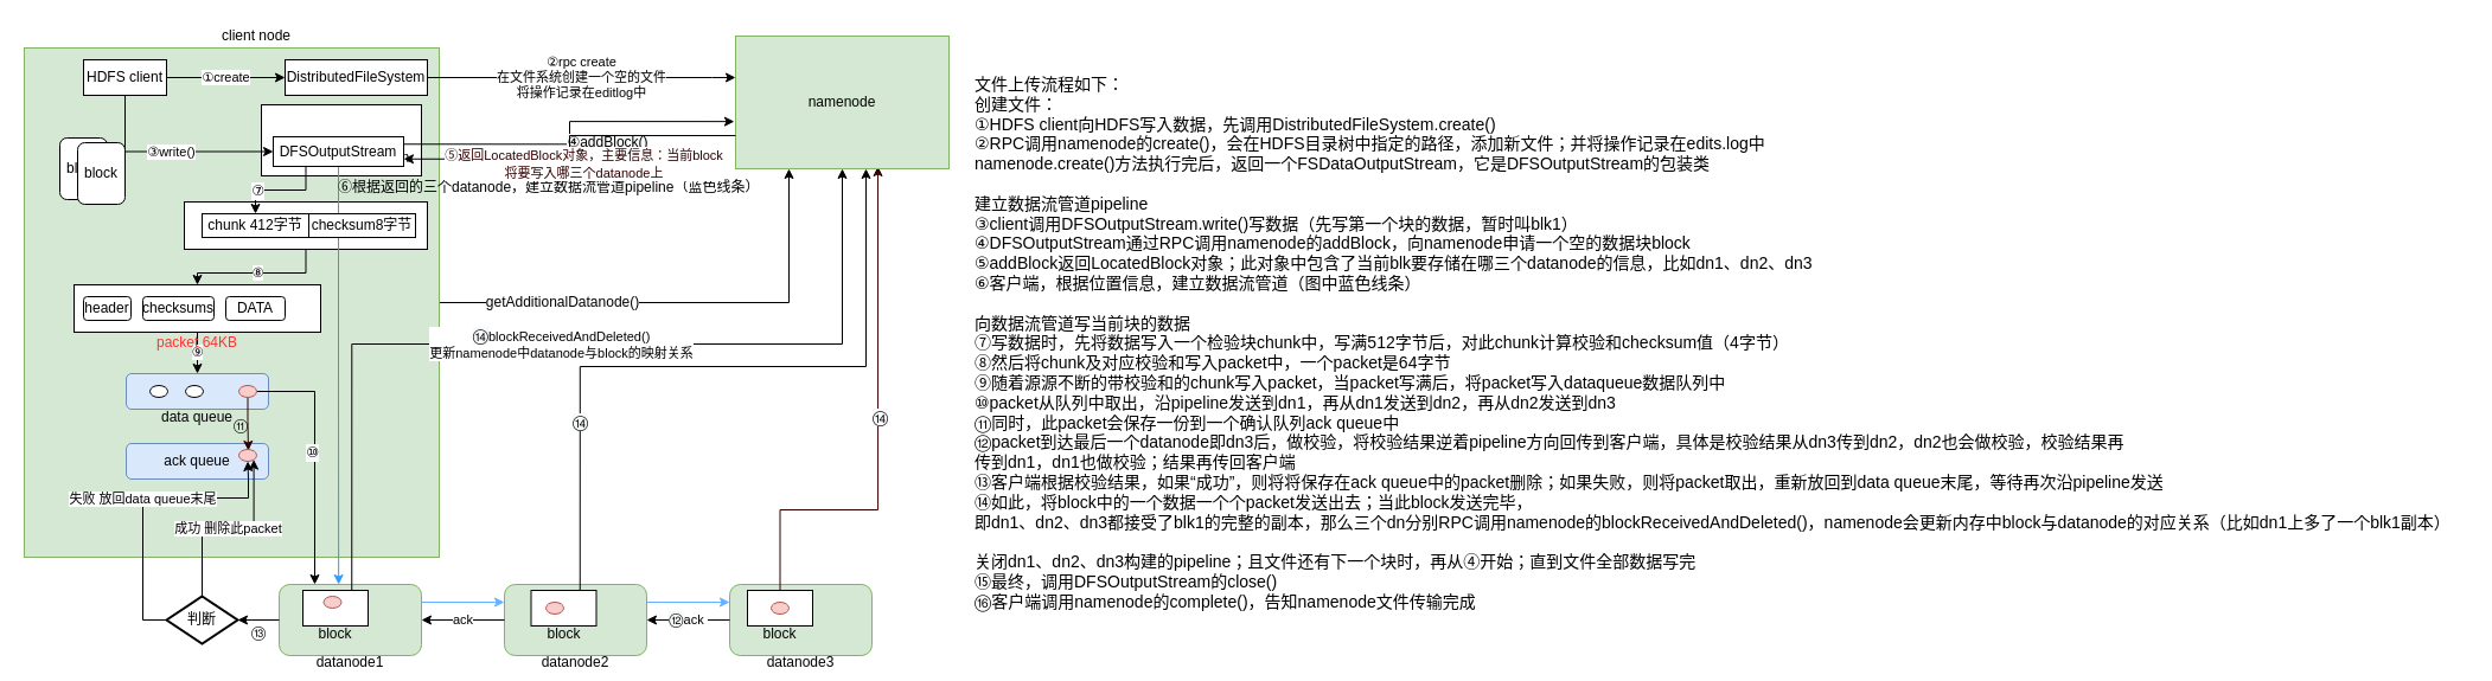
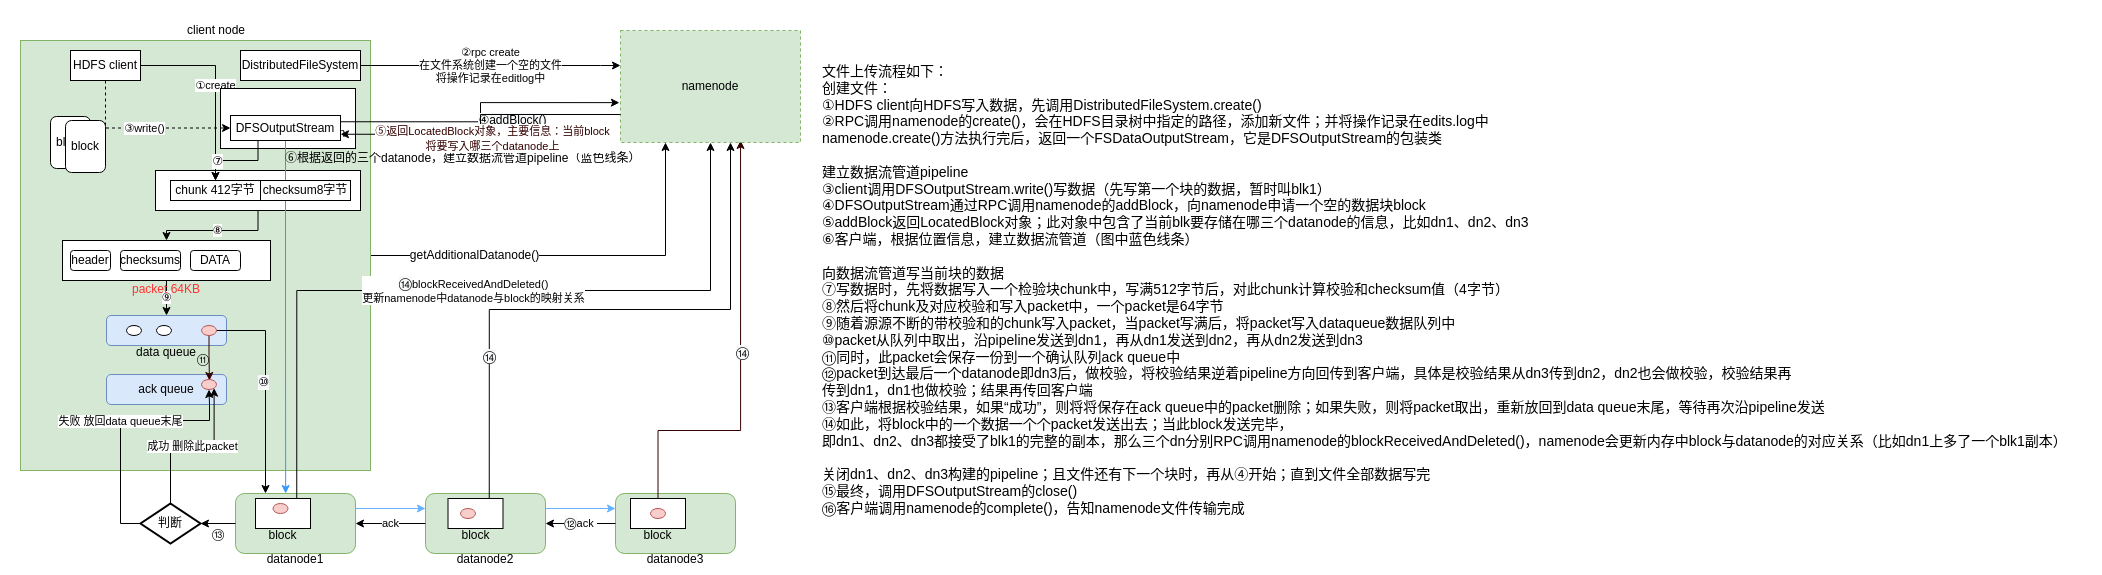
  <mxCell id="0" />
  <mxCell id="1" parent="0" />
  <mxCell id="2" value="&lt;br&gt;&lt;br&gt;&lt;br&gt;&lt;br&gt;&lt;br&gt;datanode3" style="rounded=1;whiteSpace=wrap;html=1;fillColor=#d5e8d4;strokeColor=#82b366;" vertex="1" parent="1"><mxGeometry x="615" y="493" width="120" height="60" as="geometry" /></mxCell>
  <mxCell id="3" style="edgeStyle=orthogonalEdgeStyle;rounded=0;orthogonalLoop=1;jettySize=auto;html=1;exitX=0.5;exitY=0;exitDx=0;exitDy=0;entryX=0.667;entryY=0.982;entryDx=0;entryDy=0;entryPerimeter=0;strokeColor=#330000;" edge="1" parent="1" source="5" target="18"><mxGeometry relative="1" as="geometry"><Array as="points"><mxPoint x="657" y="430" /><mxPoint x="740" y="430" /></Array></mxGeometry></mxCell>
  <mxCell id="4" value="&lt;span style=&quot;font-size: 13px ; text-align: left ; background-color: rgb(248 , 249 , 250)&quot;&gt;⑭&lt;/span&gt;" style="text;html=1;resizable=0;points=[];align=center;verticalAlign=middle;labelBackgroundColor=#ffffff;" vertex="1" connectable="0" parent="3"><mxGeometry x="0.041" y="-1" relative="1" as="geometry"><mxPoint as="offset" /></mxGeometry></mxCell>
  <mxCell id="5" value="&lt;br&gt;&lt;br&gt;&lt;br&gt;block" style="rounded=0;whiteSpace=wrap;html=1;" vertex="1" parent="1"><mxGeometry x="630" y="498" width="55" height="30" as="geometry" /></mxCell>
  <mxCell id="6" value="&lt;br&gt;&lt;br&gt;&lt;br&gt;&lt;br&gt;&lt;br&gt;datanode2" style="rounded=1;whiteSpace=wrap;html=1;fillColor=#d5e8d4;strokeColor=#82b366;" vertex="1" parent="1"><mxGeometry x="425" y="493" width="120" height="60" as="geometry" /></mxCell>
  <mxCell id="7" style="edgeStyle=orthogonalEdgeStyle;rounded=0;orthogonalLoop=1;jettySize=auto;html=1;exitX=0.75;exitY=0;exitDx=0;exitDy=0;" edge="1" parent="1" source="9" target="18"><mxGeometry relative="1" as="geometry"><Array as="points"><mxPoint x="489" y="309" /><mxPoint x="730" y="309" /></Array></mxGeometry></mxCell>
  <mxCell id="8" value="&lt;span style=&quot;font-size: 13px ; text-align: left ; background-color: rgb(248 , 249 , 250)&quot;&gt;⑭&lt;/span&gt;" style="text;html=1;resizable=0;points=[];align=center;verticalAlign=middle;labelBackgroundColor=#ffffff;" vertex="1" connectable="0" parent="7"><mxGeometry x="-0.521" relative="1" as="geometry"><mxPoint as="offset" /></mxGeometry></mxCell>
  <mxCell id="9" value="&lt;br&gt;&lt;br&gt;&lt;br&gt;block" style="rounded=0;whiteSpace=wrap;html=1;" vertex="1" parent="1"><mxGeometry x="447.5" y="498" width="55" height="30" as="geometry" /></mxCell>
  <mxCell id="10" value="&lt;br&gt;&lt;br&gt;&lt;br&gt;&lt;br&gt;&lt;br&gt;datanode1" style="rounded=1;whiteSpace=wrap;html=1;fillColor=#d5e8d4;strokeColor=#82b366;" vertex="1" parent="1"><mxGeometry x="235" y="493" width="120" height="60" as="geometry" /></mxCell>
  <mxCell id="11" value="&lt;br&gt;&lt;br&gt;&lt;br&gt;block" style="rounded=0;whiteSpace=wrap;html=1;" vertex="1" parent="1"><mxGeometry x="255" y="498" width="55" height="30" as="geometry" /></mxCell>
  <mxCell id="12" style="edgeStyle=orthogonalEdgeStyle;rounded=0;orthogonalLoop=1;jettySize=auto;html=1;entryX=0.25;entryY=1;entryDx=0;entryDy=0;" edge="1" parent="1" source="14" target="18"><mxGeometry relative="1" as="geometry" /></mxCell>
  <mxCell id="13" value="getAdditionalDatanode()" style="text;html=1;resizable=0;points=[];align=center;verticalAlign=middle;labelBackgroundColor=#ffffff;" vertex="1" connectable="0" parent="12"><mxGeometry x="-0.493" y="1" relative="1" as="geometry"><mxPoint as="offset" /></mxGeometry></mxCell>
  <mxCell id="14" value="" style="rounded=0;whiteSpace=wrap;html=1;fillColor=#d5e8d4;strokeColor=#82b366;" vertex="1" parent="1"><mxGeometry x="20" y="40" width="350" height="430" as="geometry" /></mxCell>
  <mxCell id="15" value="⑧" style="edgeStyle=orthogonalEdgeStyle;rounded=0;orthogonalLoop=1;jettySize=auto;html=1;exitX=0.5;exitY=1;exitDx=0;exitDy=0;entryX=0.5;entryY=0;entryDx=0;entryDy=0;" edge="1" parent="1" source="16" target="40"><mxGeometry relative="1" as="geometry" /></mxCell>
  <mxCell id="16" value="" style="rounded=0;whiteSpace=wrap;html=1;" vertex="1" parent="1"><mxGeometry x="155" y="170" width="205" height="40" as="geometry" /></mxCell>
  <mxCell id="17" value="client node" style="text;html=1;resizable=0;points=[];autosize=1;align=left;verticalAlign=top;spacingTop=-4;" vertex="1" parent="1"><mxGeometry x="185" y="20" width="70" height="20" as="geometry" /></mxCell>
- <mxCell id="18" value="namenode" style="rounded=0;whiteSpace=wrap;html=1;fillColor=#d5e8d4;strokeColor=#82b366;" vertex="1" parent="1"><mxGeometry x="620" y="30" width="180" height="112" as="geometry" /></mxCell>
+ <mxCell id="18" value="namenode" style="rounded=0;whiteSpace=wrap;html=1;fillColor=#d5e8d4;strokeColor=#82b366;dashed=1;" vertex="1" parent="1"><mxGeometry x="620" y="30" width="180" height="112" as="geometry" /></mxCell>
  <mxCell id="19" style="edgeStyle=orthogonalEdgeStyle;rounded=0;orthogonalLoop=1;jettySize=auto;html=1;exitX=1;exitY=0.25;exitDx=0;exitDy=0;entryX=0;entryY=0.25;entryDx=0;entryDy=0;strokeColor=#66B2FF;" edge="1" parent="1" source="10" target="6"><mxGeometry relative="1" as="geometry" /></mxCell>
  <mxCell id="20" style="edgeStyle=orthogonalEdgeStyle;rounded=0;orthogonalLoop=1;jettySize=auto;html=1;exitX=0;exitY=0.5;exitDx=0;exitDy=0;" edge="1" parent="1" source="10" target="54"><mxGeometry relative="1" as="geometry"><mxPoint x="210.034" y="523.276" as="targetPoint" /></mxGeometry></mxCell>
  <mxCell id="21" style="edgeStyle=orthogonalEdgeStyle;rounded=0;orthogonalLoop=1;jettySize=auto;html=1;exitX=1;exitY=0.25;exitDx=0;exitDy=0;entryX=0;entryY=0.25;entryDx=0;entryDy=0;strokeColor=#66B2FF;" edge="1" parent="1" source="6" target="2"><mxGeometry relative="1" as="geometry" /></mxCell>
  <mxCell id="22" value="ack" style="edgeStyle=orthogonalEdgeStyle;rounded=0;orthogonalLoop=1;jettySize=auto;html=1;exitX=0;exitY=0.5;exitDx=0;exitDy=0;entryX=1;entryY=0.5;entryDx=0;entryDy=0;" edge="1" parent="1" source="6" target="10"><mxGeometry relative="1" as="geometry" /></mxCell>
  <mxCell id="23" value="&lt;span style=&quot;font-size: 12px ; text-align: left ; background-color: rgb(248 , 249 , 250)&quot;&gt;⑫&lt;/span&gt;ack&amp;nbsp;" style="edgeStyle=orthogonalEdgeStyle;rounded=0;orthogonalLoop=1;jettySize=auto;html=1;exitX=0;exitY=0.5;exitDx=0;exitDy=0;" edge="1" parent="1" source="2" target="6"><mxGeometry relative="1" as="geometry" /></mxCell>
- <mxCell id="24" value="①create" style="edgeStyle=orthogonalEdgeStyle;rounded=0;orthogonalLoop=1;jettySize=auto;html=1;exitX=1;exitY=0.5;exitDx=0;exitDy=0;entryX=0;entryY=0.5;entryDx=0;entryDy=0;" edge="1" parent="1" source="25" target="27"><mxGeometry relative="1" as="geometry" /></mxCell>
+ <mxCell id="24" value="①create" style="edgeStyle=orthogonalEdgeStyle;rounded=0;orthogonalLoop=1;jettySize=auto;html=1;exitX=1;exitY=0.5;exitDx=0;exitDy=0;" edge="1" parent="1" source="25" target="37"><mxGeometry relative="1" as="geometry" /></mxCell>
  <mxCell id="25" value="HDFS client" style="rounded=0;whiteSpace=wrap;html=1;" vertex="1" parent="1"><mxGeometry x="70" y="50" width="70" height="30" as="geometry" /></mxCell>
  <mxCell id="26" value="②rpc create&lt;br&gt;在文件系统创建一个空的文件&lt;br&gt;将操作记录在editlog中" style="edgeStyle=orthogonalEdgeStyle;rounded=0;orthogonalLoop=1;jettySize=auto;html=1;exitX=1;exitY=0.5;exitDx=0;exitDy=0;" edge="1" parent="1" source="27" target="18"><mxGeometry relative="1" as="geometry"><Array as="points"><mxPoint x="600" y="65" /><mxPoint x="600" y="65" /></Array></mxGeometry></mxCell>
  <mxCell id="27" value="DistributedFileSystem" style="rounded=0;whiteSpace=wrap;html=1;" vertex="1" parent="1"><mxGeometry x="240" y="50" width="120" height="30" as="geometry" /></mxCell>
  <mxCell id="28" value="&lt;br&gt;&lt;br&gt;FSDataOutputStream" style="rounded=0;whiteSpace=wrap;html=1;" vertex="1" parent="1"><mxGeometry x="220" y="88" width="135" height="60" as="geometry" /></mxCell>
  <mxCell id="29" style="edgeStyle=orthogonalEdgeStyle;rounded=0;orthogonalLoop=1;jettySize=auto;html=1;exitX=0.5;exitY=1;exitDx=0;exitDy=0;entryX=0.418;entryY=0;entryDx=0;entryDy=0;entryPerimeter=0;strokeColor=#3399FF;" edge="1" parent="1" source="34" target="10"><mxGeometry relative="1" as="geometry" /></mxCell>
  <mxCell id="30" style="edgeStyle=orthogonalEdgeStyle;rounded=0;orthogonalLoop=1;jettySize=auto;html=1;exitX=0.25;exitY=1;exitDx=0;exitDy=0;entryX=0.5;entryY=0;entryDx=0;entryDy=0;" edge="1" parent="1" source="34" target="37"><mxGeometry relative="1" as="geometry" /></mxCell>
  <mxCell id="31" value="⑦" style="text;html=1;resizable=0;points=[];align=center;verticalAlign=middle;labelBackgroundColor=#ffffff;" vertex="1" connectable="0" parent="30"><mxGeometry x="0.528" y="1" relative="1" as="geometry"><mxPoint as="offset" /></mxGeometry></mxCell>
  <mxCell id="32" style="edgeStyle=orthogonalEdgeStyle;rounded=0;orthogonalLoop=1;jettySize=auto;html=1;exitX=1;exitY=0.25;exitDx=0;exitDy=0;entryX=-0.006;entryY=0.644;entryDx=0;entryDy=0;entryPerimeter=0;" edge="1" parent="1" source="34" target="18"><mxGeometry relative="1" as="geometry" /></mxCell>
  <mxCell id="33" value="&lt;span style=&quot;text-align: left ; background-color: rgb(248 , 249 , 250)&quot;&gt;④addBlock()&lt;/span&gt;" style="text;html=1;resizable=0;points=[];align=center;verticalAlign=middle;labelBackgroundColor=#ffffff;" vertex="1" connectable="0" parent="32"><mxGeometry x="-0.077" relative="1" as="geometry"><mxPoint x="33.5" y="-1.5" as="offset" /></mxGeometry></mxCell>
  <mxCell id="34" value="DFSOutputStream" style="rounded=0;whiteSpace=wrap;html=1;" vertex="1" parent="1"><mxGeometry x="230" y="115" width="110" height="25" as="geometry" /></mxCell>
- <mxCell id="35" value="③write()" style="edgeStyle=orthogonalEdgeStyle;rounded=0;orthogonalLoop=1;jettySize=auto;html=1;exitX=0.5;exitY=1;exitDx=0;exitDy=0;entryX=0;entryY=0.5;entryDx=0;entryDy=0;" edge="1" parent="1" source="25" target="34"><mxGeometry relative="1" as="geometry" /></mxCell>
+ <mxCell id="35" value="③write()" style="edgeStyle=orthogonalEdgeStyle;rounded=0;orthogonalLoop=1;jettySize=auto;html=1;exitX=0.5;exitY=1;exitDx=0;exitDy=0;entryX=0;entryY=0.5;entryDx=0;entryDy=0;dashed=1;" edge="1" parent="1" source="25" target="34"><mxGeometry relative="1" as="geometry" /></mxCell>
  <mxCell id="36" value="⑥根据返回的三个datanode，建立数据流管道pipeline（蓝色线条）" style="text;html=1;resizable=0;points=[];autosize=1;align=left;verticalAlign=top;spacingTop=-4;" vertex="1" parent="1"><mxGeometry x="282.5" y="148" width="370" height="20" as="geometry" /></mxCell>
  <mxCell id="37" value="chunk 412字节" style="rounded=0;whiteSpace=wrap;html=1;" vertex="1" parent="1"><mxGeometry x="170" y="180" width="90" height="20" as="geometry" /></mxCell>
  <mxCell id="38" value="checksum8字节" style="rounded=0;whiteSpace=wrap;html=1;" vertex="1" parent="1"><mxGeometry x="260" y="180" width="90" height="20" as="geometry" /></mxCell>
  <mxCell id="39" value="⑨" style="edgeStyle=orthogonalEdgeStyle;rounded=0;orthogonalLoop=1;jettySize=auto;html=1;exitX=0.5;exitY=1;exitDx=0;exitDy=0;" edge="1" parent="1" source="40" target="44"><mxGeometry relative="1" as="geometry" /></mxCell>
  <mxCell id="40" value="&lt;span style=&quot;white-space: normal&quot;&gt;&lt;font color=&quot;#ff3333&quot;&gt;&lt;br&gt;&lt;br&gt;&lt;br&gt;&lt;br&gt;packet 64KB&lt;/font&gt;&lt;/span&gt;" style="rounded=0;whiteSpace=wrap;html=1;" vertex="1" parent="1"><mxGeometry x="62" y="240" width="208" height="40" as="geometry" /></mxCell>
  <mxCell id="41" value="header" style="rounded=1;whiteSpace=wrap;html=1;" vertex="1" parent="1"><mxGeometry x="70" y="250" width="40" height="20" as="geometry" /></mxCell>
  <mxCell id="42" value="checksums" style="rounded=1;whiteSpace=wrap;html=1;" vertex="1" parent="1"><mxGeometry x="120" y="250" width="60" height="20" as="geometry" /></mxCell>
  <mxCell id="43" value="DATA" style="rounded=1;whiteSpace=wrap;html=1;" vertex="1" parent="1"><mxGeometry x="190" y="250" width="50" height="20" as="geometry" /></mxCell>
  <mxCell id="44" value="&lt;br&gt;&lt;br&gt;&lt;br&gt;data queue" style="rounded=1;whiteSpace=wrap;html=1;fillColor=#dae8fc;strokeColor=#6c8ebf;" vertex="1" parent="1"><mxGeometry x="106" y="315" width="120" height="30" as="geometry" /></mxCell>
  <mxCell id="45" value="ack queue" style="rounded=1;whiteSpace=wrap;html=1;fillColor=#dae8fc;strokeColor=#6c8ebf;" vertex="1" parent="1"><mxGeometry x="106" y="374" width="120" height="30" as="geometry" /></mxCell>
  <mxCell id="46" style="edgeStyle=orthogonalEdgeStyle;rounded=0;orthogonalLoop=1;jettySize=auto;html=1;entryX=0.25;entryY=0;entryDx=0;entryDy=0;exitX=1;exitY=0.5;exitDx=0;exitDy=0;" edge="1" parent="1" source="59" target="10"><mxGeometry relative="1" as="geometry"><mxPoint x="210.034" y="314.759" as="sourcePoint" /></mxGeometry></mxCell>
  <mxCell id="47" value="&lt;span style=&quot;text-align: left ; background-color: rgb(248 , 249 , 250)&quot;&gt;⑩&lt;/span&gt;" style="text;html=1;resizable=0;points=[];align=center;verticalAlign=middle;labelBackgroundColor=#ffffff;" vertex="1" connectable="0" parent="46"><mxGeometry x="-0.057" y="-3" relative="1" as="geometry"><mxPoint as="offset" /></mxGeometry></mxCell>
  <mxCell id="48" value="" style="ellipse;whiteSpace=wrap;html=1;" vertex="1" parent="1"><mxGeometry x="156" y="325" width="15" height="10" as="geometry" /></mxCell>
  <mxCell id="49" value="" style="ellipse;whiteSpace=wrap;html=1;fillColor=#f8cecc;strokeColor=#b85450;" vertex="1" parent="1"><mxGeometry x="272.5" y="503" width="15" height="10" as="geometry" /></mxCell>
  <mxCell id="50" value="" style="ellipse;whiteSpace=wrap;html=1;fillColor=#f8cecc;strokeColor=#b85450;" vertex="1" parent="1"><mxGeometry x="460" y="508" width="15" height="10" as="geometry" /></mxCell>
  <mxCell id="51" value="" style="ellipse;whiteSpace=wrap;html=1;fillColor=#f8cecc;strokeColor=#b85450;" vertex="1" parent="1"><mxGeometry x="650" y="508" width="15" height="10" as="geometry" /></mxCell>
  <mxCell id="52" value="成功 删除此packet" style="edgeStyle=orthogonalEdgeStyle;rounded=0;orthogonalLoop=1;jettySize=auto;html=1;exitX=0.5;exitY=0;exitDx=0;exitDy=0;exitPerimeter=0;entryX=1;entryY=1;entryDx=0;entryDy=0;" edge="1" parent="1" source="54" target="64"><mxGeometry relative="1" as="geometry"><mxPoint x="212.793" y="380.276" as="targetPoint" /></mxGeometry></mxCell>
  <mxCell id="53" value="失败 放回data queue末尾" style="edgeStyle=orthogonalEdgeStyle;rounded=0;orthogonalLoop=1;jettySize=auto;html=1;exitX=0;exitY=0.5;exitDx=0;exitDy=0;exitPerimeter=0;entryX=0.5;entryY=1;entryDx=0;entryDy=0;" edge="1" parent="1" source="54" target="64"><mxGeometry relative="1" as="geometry"><mxPoint x="212.793" y="380.276" as="targetPoint" /><Array as="points"><mxPoint x="120" y="523" /><mxPoint x="120" y="420" /><mxPoint x="209" y="420" /><mxPoint x="209" y="404" /></Array></mxGeometry></mxCell>
  <mxCell id="54" value="判断" style="strokeWidth=2;html=1;shape=mxgraph.flowchart.decision;whiteSpace=wrap;" vertex="1" parent="1"><mxGeometry x="140" y="503" width="60" height="40" as="geometry" /></mxCell>
  <mxCell id="55" value="" style="ellipse;whiteSpace=wrap;html=1;" vertex="1" parent="1"><mxGeometry x="126" y="325" width="15" height="10" as="geometry" /></mxCell>
  <mxCell id="56" value="&lt;span style=&quot;font-size: 13px ; text-align: left ; background-color: rgb(248 , 249 , 250)&quot;&gt;⑭&lt;/span&gt;blockReceivedAndDeleted()&lt;br&gt;更新namenode中datanode与block的映射关系" style="edgeStyle=orthogonalEdgeStyle;rounded=0;orthogonalLoop=1;jettySize=auto;html=1;exitX=0.75;exitY=0;exitDx=0;exitDy=0;entryX=0.5;entryY=1;entryDx=0;entryDy=0;" edge="1" parent="1" source="11" target="18"><mxGeometry relative="1" as="geometry"><mxPoint x="710" y="150" as="targetPoint" /><Array as="points"><mxPoint x="296" y="290" /><mxPoint x="710" y="290" /></Array></mxGeometry></mxCell>
  <mxCell id="57" value="block" style="rounded=1;whiteSpace=wrap;html=1;" vertex="1" parent="1"><mxGeometry x="50" y="116" width="40" height="52" as="geometry" /></mxCell>
  <mxCell id="58" style="edgeStyle=orthogonalEdgeStyle;rounded=0;orthogonalLoop=1;jettySize=auto;html=1;exitX=0.5;exitY=1;exitDx=0;exitDy=0;entryX=0.858;entryY=0.2;entryDx=0;entryDy=0;entryPerimeter=0;strokeColor=#330000;" edge="1" parent="1" source="59" target="45"><mxGeometry relative="1" as="geometry" /></mxCell>
  <mxCell id="59" value="" style="ellipse;whiteSpace=wrap;html=1;fillColor=#f8cecc;strokeColor=#b85450;" vertex="1" parent="1"><mxGeometry x="201" y="325" width="15" height="10" as="geometry" /></mxCell>
  <mxCell id="60" value="block" style="rounded=1;whiteSpace=wrap;html=1;" vertex="1" parent="1"><mxGeometry x="65" y="120" width="40" height="52" as="geometry" /></mxCell>
  <mxCell id="61" value="&lt;font style=&quot;font-size: 14px&quot;&gt;文件上传流程如下：&lt;br&gt;创建文件：&lt;br&gt;①HDFS client向HDFS写入数据，先调用DistributedFileSystem.create()&lt;br&gt;②RPC调用namenode的create()，会在HDFS目录树中指定的路径，添加新文件；并将操作记录在edits.log中&lt;br&gt;namenode.create()方法执行完后，返回一个FSDataOutputStream，它是DFSOutputStream的包装类&lt;br&gt;&lt;br&gt;建立数据流管道pipeline&lt;br&gt;③client调用DFSOutputStream.write()写数据（先写第一个块的数据，暂时叫blk1）&lt;br&gt;④DFSOutputStream通过RPC调用namenode的addBlock，向namenode申请一个空的数据块block&lt;br&gt;⑤addBlock返回LocatedBlock对象；此对象中包含了当前blk要存储在哪三个datanode的信息，比如dn1、dn2、dn3&lt;br&gt;⑥客户端，根据位置信息，建立数据流管道（图中蓝色线条）&lt;br&gt;&lt;br&gt;向数据流管道写当前块的数据&lt;br&gt;⑦写数据时，先将数据写入一个检验块chunk中，写满512字节后，对此chunk计算校验和checksum值（4字节）&lt;br&gt;⑧然后将chunk及对应校验和写入packet中，一个packet是64字节&lt;br&gt;⑨随着源源不断的带校验和的chunk写入packet，当packet写满后，将packet写入dataqueue数据队列中&lt;br&gt;⑩packet从队列中取出，沿pipeline发送到dn1，再从dn1发送到dn2，再从dn2发送到dn3&lt;br&gt;⑪同时，此packet会保存一份到一个确认队列ack queue中&lt;br&gt;⑫packet到达最后一个datanode即dn3后，做校验，将校验结果逆着pipeline方向回传到客户端，具体是校验结果从dn3传到dn2，dn2也会做校验，校验结果再&lt;br&gt;传到dn1，dn1也做校验；结果再传回客户端&lt;br&gt;⑬客户端根据校验结果，如果“成功”，则将将保存在ack queue中的packet删除；如果失败，则将packet取出，重新放回到data queue末尾，等待再次沿pipeline发送&lt;br&gt;⑭如此，将block中的一个数据一个个packet发送出去；当此block发送完毕，&lt;br&gt;即dn1、dn2、dn3都接受了blk1的完整的副本，那么三个dn分别RPC调用namenode的blockReceivedAndDeleted()，namenode会更新内存中block与datanode的对应关系（比如dn1上多了一个blk1副本）&lt;br&gt;&lt;br&gt;关闭dn1、dn2、dn3构建的pipeline；且文件还有下一个块时，再从④开始；直到文件全部数据写完&lt;br&gt;⑮最终，调用DFSOutputStream的close()&lt;br&gt;⑯客户端调用namenode的complete()，告知namenode文件传输完成&lt;br&gt;&lt;br&gt;&lt;/font&gt;" style="text;html=1;resizable=0;points=[];autosize=1;align=left;verticalAlign=top;spacingTop=-4;" vertex="1" parent="1"><mxGeometry x="820" y="60" width="1260" height="420" as="geometry" /></mxCell>
  <mxCell id="62" style="edgeStyle=orthogonalEdgeStyle;rounded=0;orthogonalLoop=1;jettySize=auto;html=1;exitX=0;exitY=0.75;exitDx=0;exitDy=0;entryX=1;entryY=0.75;entryDx=0;entryDy=0;" edge="1" parent="1" source="18" target="34"><mxGeometry relative="1" as="geometry" /></mxCell>
  <mxCell id="63" value="&lt;span style=&quot;font-size: 11px;&quot;&gt;⑤返回LocatedBlock对象，主要信息：当前block&lt;/span&gt;&lt;br style=&quot;font-size: 11px;&quot;&gt;&lt;span style=&quot;font-size: 11px;&quot;&gt;将要写入哪三个datanode上&lt;/span&gt;" style="text;html=1;resizable=0;points=[];align=center;verticalAlign=middle;labelBackgroundColor=#ffffff;fontColor=#330000;" vertex="1" connectable="0" parent="62"><mxGeometry x="0.381" relative="1" as="geometry"><mxPoint x="58.5" y="4" as="offset" /></mxGeometry></mxCell>
  <mxCell id="64" value="" style="ellipse;whiteSpace=wrap;html=1;fillColor=#f8cecc;strokeColor=#b85450;" vertex="1" parent="1"><mxGeometry x="201" y="379" width="15" height="10" as="geometry" /></mxCell>
  <mxCell id="65" value="⑪" style="text;html=1;" vertex="1" parent="1"><mxGeometry x="195" y="345" width="10" height="20" as="geometry" /></mxCell>
  <mxCell id="66" value="⑬" style="text;html=1;" vertex="1" parent="1"><mxGeometry x="210" y="520" width="40" height="30" as="geometry" /></mxCell>
